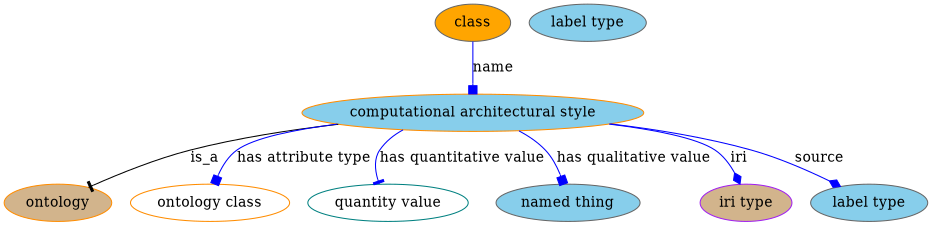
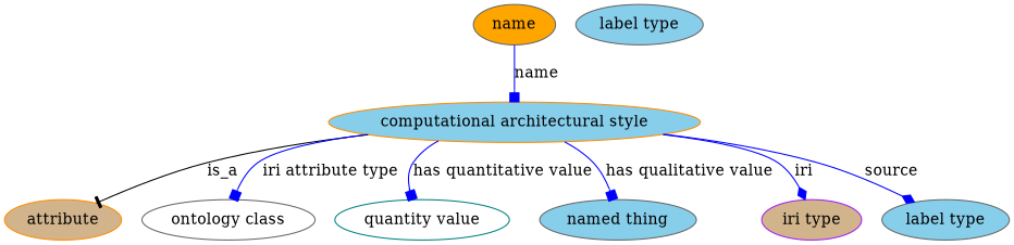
  digraph {
    node [color=gray40 fillcolor=skyblue style=filled]
    edge [arrowhead=box color=blue style=solid]
    n1 [color=darkorange height=0.5 label="computational architectural style" width=4.5857]
-   attribute [color=darkorange fillcolor=tan height=0.5 width=1.4443 label=ontology]
-   n3 [color=darkorange fillcolor=white height=0.5 label="ontology class" width=2.1304]
+   attribute [color=darkorange fillcolor=tan height=0.5 width=1.4443]
+   n3 [fillcolor=white height=0.5 label="ontology class" width=2.1304]
    n4 [color=teal fillcolor=white height=0.5 label="quantity value" width=2.1484]
    n5 [height=0.5 label="named thing" width=1.9318]
    n6 [color=purple fillcolor=tan height=0.5 label="iri type" width=1.2277]
    n7 [height=0.5 label="label type" width=1.5707]
-   name [fillcolor=orange height=0.5 width=1.011 label=class]
+   name [fillcolor=orange height=0.5 width=1.011]
    n9 [height=0.5 label="label type" width=1.5707]
    n1 -> attribute [arrowhead=tee label=is_a color="" style=""]
-   n1 -> n3 [label="has attribute type"]
-   n1 -> n4 [arrowhead=tee label="has quantitative value"]
+   n1 -> n3 [label="iri attribute type"]
+   n1 -> n4 [label="has quantitative value"]
    n1 -> n5 [label="has qualitative value"]
    n1 -> n6 [arrowhead=diamond label=iri]
    n1 -> n7 [arrowhead=diamond label=source]
    name -> n1 [label=name]
  }
